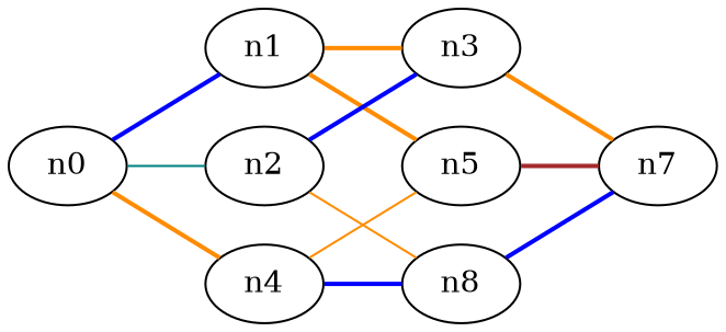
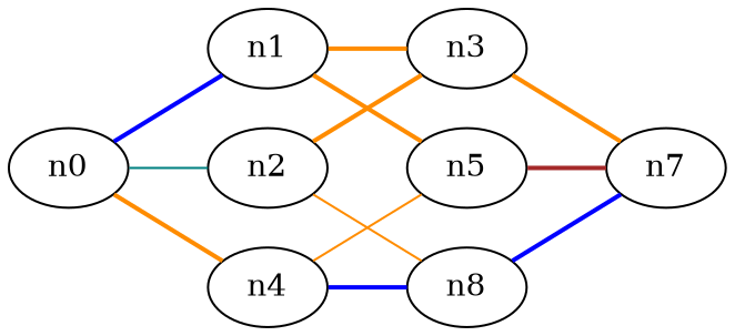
  strict graph {
    edge_default="{}"
    fontname="DejaVu Serif"
    node_default="{}"
    rankdir=LR
    node [fontname="DejaVu Serif"]
    edge [color=darkorange fontname="DejaVu Serif" style=bold]
    n0 [dim3pos="-0.057491102383628596,0.0021352433467088446,-0.9983437353349625"]
    n1 [dim3pos="-0.049773096908516015,0.5309187708142923,-0.8459597494096137"]
    n2 [dim3pos="0.32249882824959875,-0.9424366106092491,0.08836142122547806"]
    n4 [dim3pos="0.006161595299344637,0.4069880173806025,0.9134127152891914"]
    n3 [dim3pos="0.11138257872230513,0.32927147454446004,0.9376429049528858"]
    n5 [dim3pos="0.9101826593371976,-0.41157174318236933,0.046650046684784896"]
    n6 [dim3pos="-0.16533978896894785,0.2670197675384907,-0.9494014945887721" label=n8]
    n7 [dim3pos="0.4729990333349904,0.057960276690747034,-0.8791544351193917"]
    n0 -- n1 [color=blue]
    n0 -- n2 [color=teal style=solid]
    n0 -- n4
    n1 -- n3
    n1 -- n5
-   n2 -- n3 [color=blue]
+   n2 -- n3
    n2 -- n6 [style=solid]
    n4 -- n5 [style=solid]
    n4 -- n6 [color=blue]
    n3 -- n7
    n5 -- n7 [color=brown]
    n6 -- n7 [color=blue]
  }
